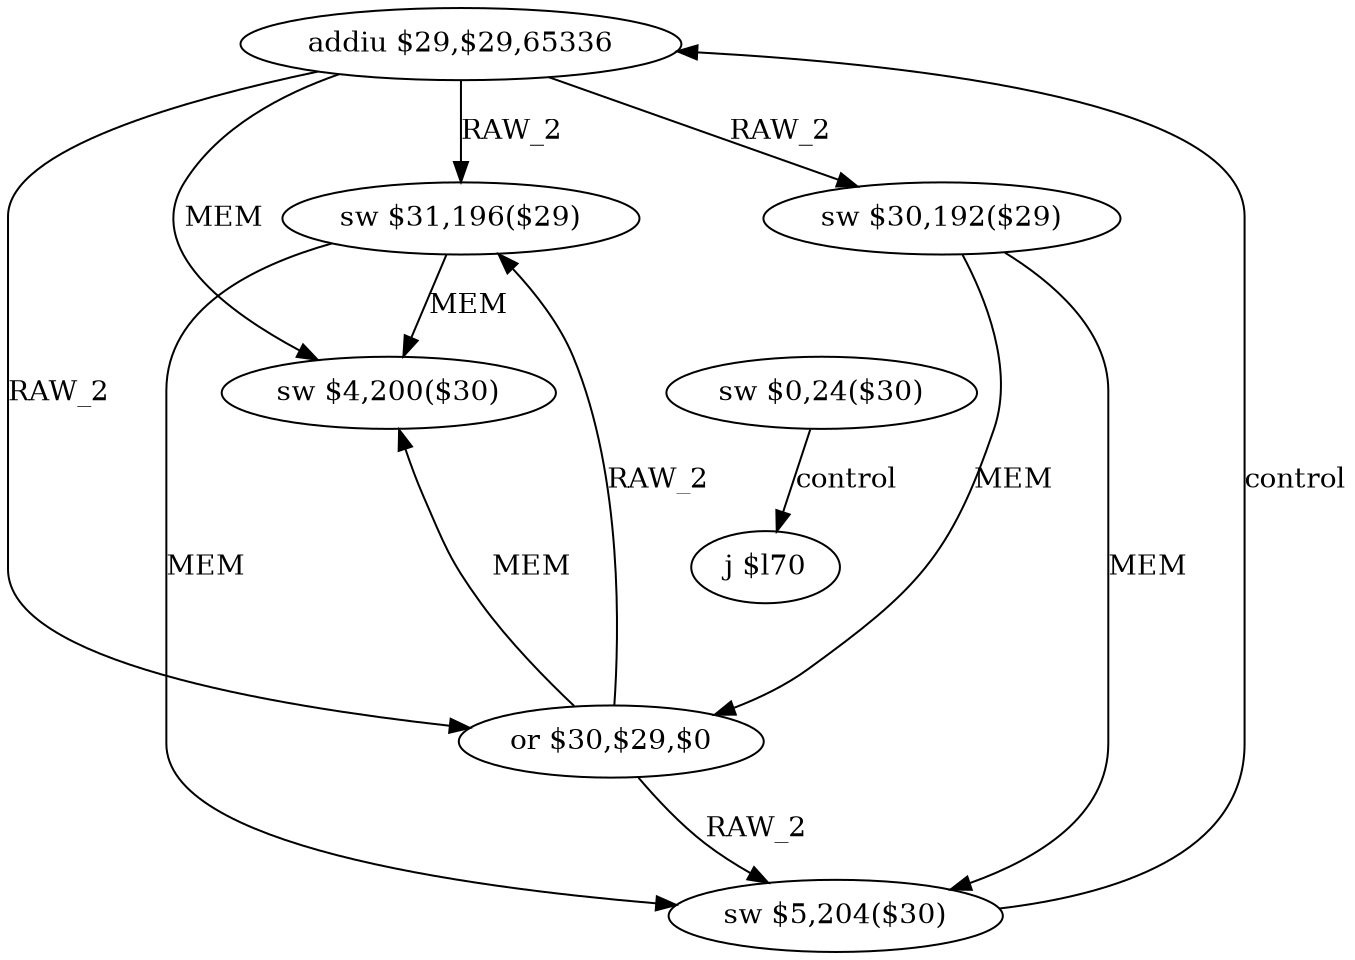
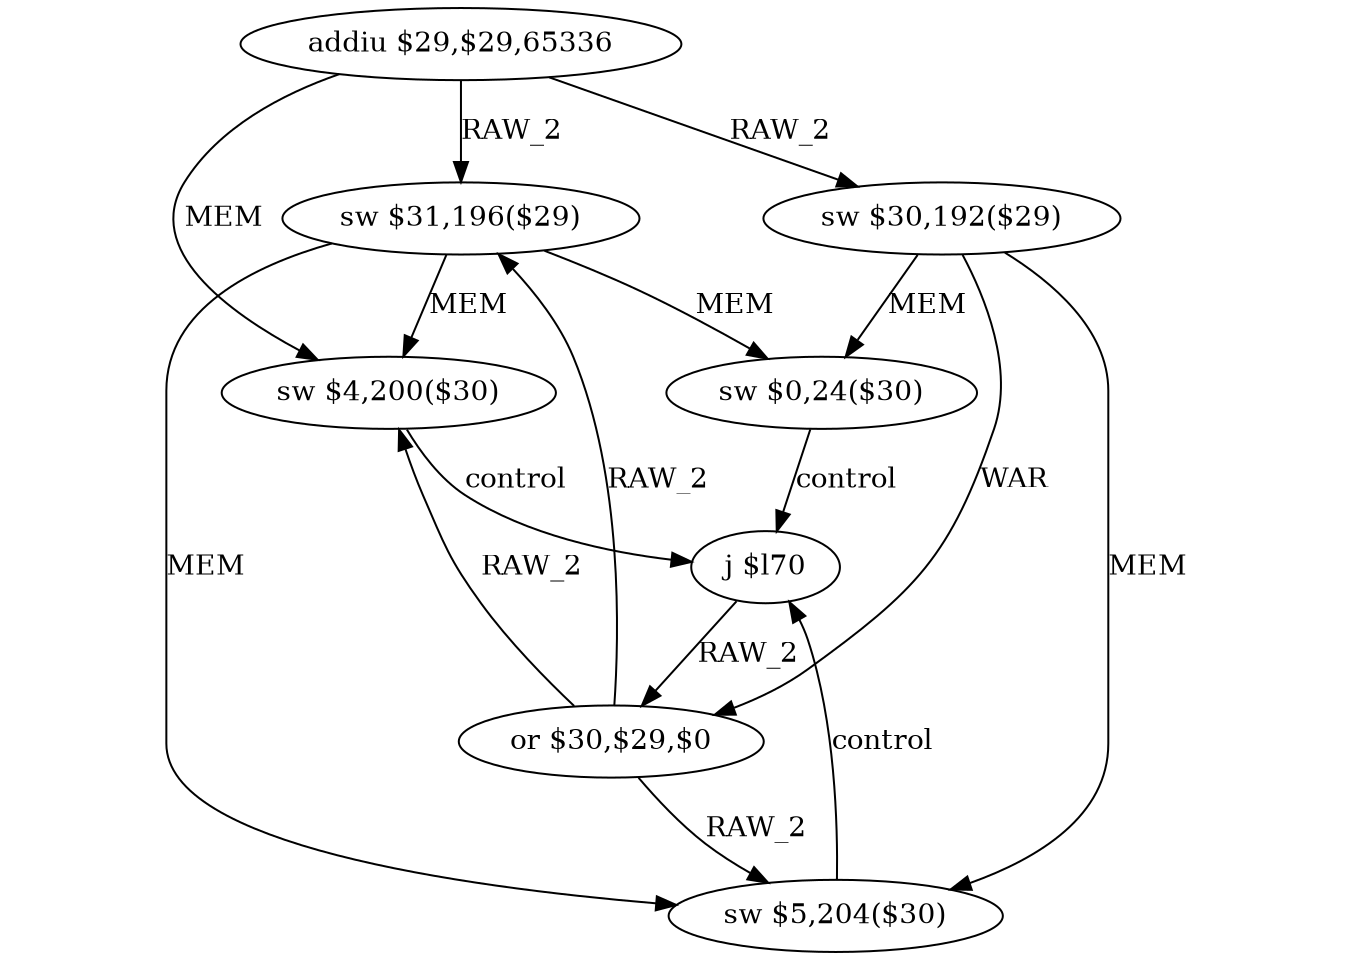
  digraph {
    node [shape=ellipse]
    n1 [label="addiu $29,$29,65336"]
    n2 [label="sw $31,196($29)"]
    n3 [label="sw $30,192($29)"]
    n4 [label="or $30,$29,$0"]
    n5 [label="sw $4,200($30)"]
    n6 [label="sw $5,204($30)"]
    n7 [label="sw $0,24($30)"]
    n8 [label="j $l70"]
    n1 -> n2 [label=RAW_2]
    n1 -> n3 [label=RAW_2]
-   n1 -> n4 [label=RAW_2]
+   n8 -> n4 [label=RAW_2]
    n1 -> n5 [label=MEM]
    n2 -> n5 [label=MEM]
    n2 -> n6 [label=MEM]
-   n3 -> n4 [label=MEM]
+   n2 -> n7 [label=MEM]
+   n3 -> n4 [label=WAR]
    n3 -> n6 [label=MEM]
+   n3 -> n7 [label=MEM]
    n4 -> n2 [label=RAW_2]
-   n4 -> n5 [label=MEM]
+   n4 -> n5 [label=RAW_2]
    n4 -> n6 [label=RAW_2]
-   n6 -> n1 [label=control]
+   n5 -> n8 [label=control]
+   n6 -> n8 [label=control]
    n7 -> n8 [label=control]
  }
